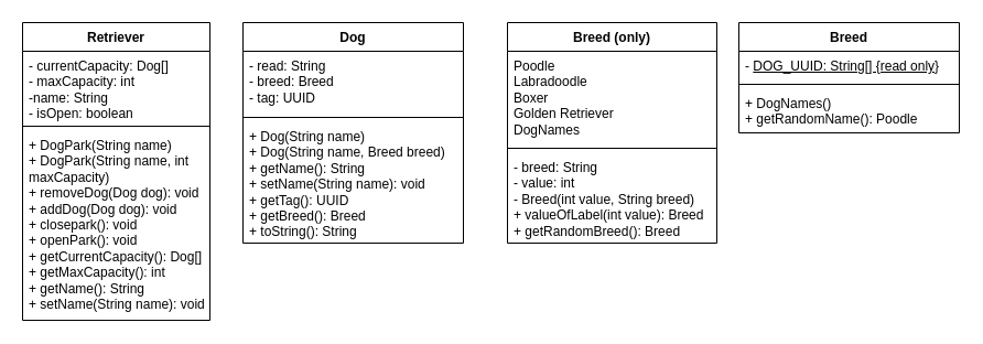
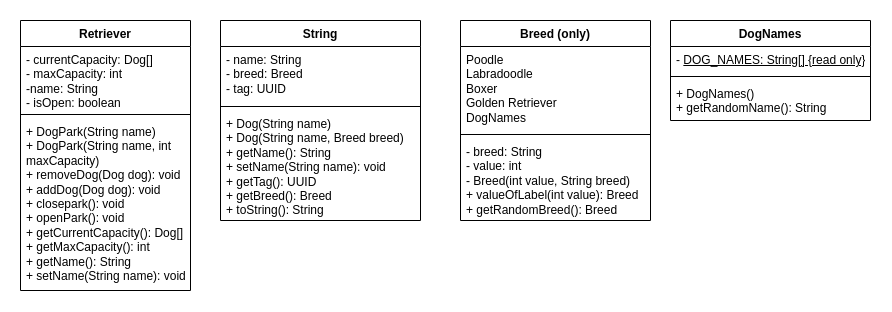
  <mxCell id="0" />
  <mxCell id="1" parent="0" />
  <mxCell id="2" value="Retriever" style="swimlane;fontStyle=1;align=center;verticalAlign=top;childLayout=stackLayout;horizontal=1;startSize=26;horizontalStack=0;resizeParent=1;resizeParentMax=0;resizeLast=0;collapsible=1;marginBottom=0;whiteSpace=wrap;html=1;" vertex="1" parent="1"><mxGeometry y="20" width="170" height="270" as="geometry" x="20" /></mxCell>
  <mxCell id="3" value="- currentCapacity: Dog[]&lt;div&gt;- maxCapacity: int&lt;/div&gt;&lt;div&gt;-name: String&lt;/div&gt;&lt;div&gt;- isOpen: boolean&lt;/div&gt;" style="text;strokeColor=none;fillColor=none;align=left;verticalAlign=top;spacingLeft=4;spacingRight=4;overflow=hidden;rotatable=0;points=[[0,0.5],[1,0.5]];portConstraint=eastwest;whiteSpace=wrap;html=1;" vertex="1" parent="2"><mxGeometry y="26" width="170" height="64" as="geometry" /></mxCell>
  <mxCell id="4" value="" style="line;strokeWidth=1;fillColor=none;align=left;verticalAlign=middle;spacingTop=-1;spacingLeft=3;spacingRight=3;rotatable=0;labelPosition=right;points=[];portConstraint=eastwest;strokeColor=inherit;" vertex="1" parent="2"><mxGeometry y="90" width="170" height="8" as="geometry" /></mxCell>
  <mxCell id="5" value="&lt;div&gt;+ DogPark(String name)&lt;/div&gt;&lt;div&gt;+ DogPark(String name, int maxCapacity)&lt;/div&gt;&lt;div&gt;+ removeDog(Dog dog): void&lt;/div&gt;&lt;div&gt;+ addDog(Dog dog): void&lt;/div&gt;+ closepark(): void&lt;div&gt;+ openPark(): void&lt;/div&gt;&lt;div&gt;+ getCurrentCapacity(): Dog[]&lt;/div&gt;&lt;div&gt;+ getMaxCapacity(): int&lt;/div&gt;&lt;div&gt;+ getName(): String&lt;/div&gt;&lt;div&gt;+ setName(String name): void&lt;/div&gt;" style="text;strokeColor=none;fillColor=none;align=left;verticalAlign=top;spacingLeft=4;spacingRight=4;overflow=hidden;rotatable=0;points=[[0,0.5],[1,0.5]];portConstraint=eastwest;whiteSpace=wrap;html=1;" vertex="1" parent="2"><mxGeometry y="98" width="170" height="172" as="geometry" /></mxCell>
- <mxCell id="6" value="Dog" style="swimlane;fontStyle=1;align=center;verticalAlign=top;childLayout=stackLayout;horizontal=1;startSize=26;horizontalStack=0;resizeParent=1;resizeParentMax=0;resizeLast=0;collapsible=1;marginBottom=0;whiteSpace=wrap;html=1;" vertex="1" parent="1"><mxGeometry x="220" y="20" width="200" height="200" as="geometry" /></mxCell>
- <mxCell id="7" value="- read: String&lt;div&gt;- breed: Breed&lt;/div&gt;&lt;div&gt;- tag: UUID&lt;/div&gt;" style="text;strokeColor=none;fillColor=none;align=left;verticalAlign=top;spacingLeft=4;spacingRight=4;overflow=hidden;rotatable=0;points=[[0,0.5],[1,0.5]];portConstraint=eastwest;whiteSpace=wrap;html=1;" vertex="1" parent="6"><mxGeometry y="26" width="200" height="56" as="geometry" /></mxCell>
+ <mxCell id="6" value="String" style="swimlane;fontStyle=1;align=center;verticalAlign=top;childLayout=stackLayout;horizontal=1;startSize=26;horizontalStack=0;resizeParent=1;resizeParentMax=0;resizeLast=0;collapsible=1;marginBottom=0;whiteSpace=wrap;html=1;" vertex="1" parent="1"><mxGeometry x="220" y="20" width="200" height="200" as="geometry" /></mxCell>
+ <mxCell id="7" value="- name: String&lt;div&gt;- breed: Breed&lt;/div&gt;&lt;div&gt;- tag: UUID&lt;/div&gt;" style="text;strokeColor=none;fillColor=none;align=left;verticalAlign=top;spacingLeft=4;spacingRight=4;overflow=hidden;rotatable=0;points=[[0,0.5],[1,0.5]];portConstraint=eastwest;whiteSpace=wrap;html=1;" vertex="1" parent="6"><mxGeometry y="26" width="200" height="56" as="geometry" /></mxCell>
  <mxCell id="8" value="" style="line;strokeWidth=1;fillColor=none;align=left;verticalAlign=middle;spacingTop=-1;spacingLeft=3;spacingRight=3;rotatable=0;labelPosition=right;points=[];portConstraint=eastwest;strokeColor=inherit;" vertex="1" parent="6"><mxGeometry y="82" width="200" height="8" as="geometry" /></mxCell>
  <mxCell id="9" value="+ Dog(String name&lt;span style=&quot;background-color: initial;&quot;&gt;)&lt;/span&gt;&lt;div&gt;+ Dog(String name, Breed breed)&lt;br&gt;&lt;div&gt;&lt;span style=&quot;background-color: initial;&quot;&gt;+ getName(): String&lt;/span&gt;&lt;/div&gt;&lt;/div&gt;&lt;div&gt;&lt;span style=&quot;background-color: initial;&quot;&gt;+ setName(String name): void&lt;/span&gt;&lt;/div&gt;&lt;div&gt;&lt;span style=&quot;background-color: initial;&quot;&gt;+ getTag(): UUID&lt;/span&gt;&lt;/div&gt;&lt;div&gt;&lt;span style=&quot;background-color: initial;&quot;&gt;+ getBreed(): Breed&lt;/span&gt;&lt;/div&gt;&lt;div&gt;&lt;span style=&quot;background-color: initial;&quot;&gt;+ toString(): String&lt;/span&gt;&lt;/div&gt;" style="text;strokeColor=none;fillColor=none;align=left;verticalAlign=top;spacingLeft=4;spacingRight=4;overflow=hidden;rotatable=0;points=[[0,0.5],[1,0.5]];portConstraint=eastwest;whiteSpace=wrap;html=1;" vertex="1" parent="6"><mxGeometry y="90" width="200" height="110" as="geometry" /></mxCell>
- <mxCell id="10" value="Breed" style="swimlane;fontStyle=1;align=center;verticalAlign=top;childLayout=stackLayout;horizontal=1;startSize=26;horizontalStack=0;resizeParent=1;resizeParentMax=0;resizeLast=0;collapsible=1;marginBottom=0;whiteSpace=wrap;html=1;" vertex="1" parent="1"><mxGeometry x="670" y="20" width="200" height="100" as="geometry" /></mxCell>
- <mxCell id="11" value="- &lt;u&gt;DOG_UUID: String[] {read only}&lt;/u&gt;" style="text;strokeColor=none;fillColor=none;align=left;verticalAlign=top;spacingLeft=4;spacingRight=4;overflow=hidden;rotatable=0;points=[[0,0.5],[1,0.5]];portConstraint=eastwest;whiteSpace=wrap;html=1;" vertex="1" parent="10"><mxGeometry y="26" width="200" height="26" as="geometry" /></mxCell>
+ <mxCell id="10" value="DogNames" style="swimlane;fontStyle=1;align=center;verticalAlign=top;childLayout=stackLayout;horizontal=1;startSize=26;horizontalStack=0;resizeParent=1;resizeParentMax=0;resizeLast=0;collapsible=1;marginBottom=0;whiteSpace=wrap;html=1;" vertex="1" parent="1"><mxGeometry x="670" y="20" width="200" height="100" as="geometry" /></mxCell>
+ <mxCell id="11" value="- &lt;u&gt;DOG_NAMES: String[] {read only}&lt;/u&gt;" style="text;strokeColor=none;fillColor=none;align=left;verticalAlign=top;spacingLeft=4;spacingRight=4;overflow=hidden;rotatable=0;points=[[0,0.5],[1,0.5]];portConstraint=eastwest;whiteSpace=wrap;html=1;" vertex="1" parent="10"><mxGeometry y="26" width="200" height="26" as="geometry" /></mxCell>
  <mxCell id="12" value="" style="line;strokeWidth=1;fillColor=none;align=left;verticalAlign=middle;spacingTop=-1;spacingLeft=3;spacingRight=3;rotatable=0;labelPosition=right;points=[];portConstraint=eastwest;strokeColor=inherit;" vertex="1" parent="10"><mxGeometry y="52" width="200" height="8" as="geometry" /></mxCell>
- <mxCell id="13" value="+ DogNames()&lt;div&gt;+ getRandomName(): Poodle&lt;/div&gt;" style="text;strokeColor=none;fillColor=none;align=left;verticalAlign=top;spacingLeft=4;spacingRight=4;overflow=hidden;rotatable=0;points=[[0,0.5],[1,0.5]];portConstraint=eastwest;whiteSpace=wrap;html=1;" vertex="1" parent="10"><mxGeometry y="60" width="200" height="40" as="geometry" /></mxCell>
+ <mxCell id="13" value="+ DogNames()&lt;div&gt;+ getRandomName(): String&lt;/div&gt;" style="text;strokeColor=none;fillColor=none;align=left;verticalAlign=top;spacingLeft=4;spacingRight=4;overflow=hidden;rotatable=0;points=[[0,0.5],[1,0.5]];portConstraint=eastwest;whiteSpace=wrap;html=1;" vertex="1" parent="10"><mxGeometry y="60" width="200" height="40" as="geometry" /></mxCell>
  <mxCell id="14" value="Breed (only)" style="swimlane;fontStyle=1;align=center;verticalAlign=top;childLayout=stackLayout;horizontal=1;startSize=26;horizontalStack=0;resizeParent=1;resizeParentMax=0;resizeLast=0;collapsible=1;marginBottom=0;whiteSpace=wrap;html=1;" vertex="1" parent="1"><mxGeometry x="460" y="20" width="190" height="200" as="geometry"><mxRectangle x="440" y="80" width="110" height="30" as="alternateBounds" /></mxGeometry></mxCell>
  <mxCell id="15" value="Poodle&lt;div&gt;Labradoodle&lt;/div&gt;&lt;div&gt;Boxer&lt;/div&gt;&lt;div&gt;Golden Retriever&lt;/div&gt;&lt;div&gt;&lt;div&gt;&lt;div&gt;DogNames&lt;/div&gt;&lt;/div&gt;&lt;/div&gt;" style="text;strokeColor=none;fillColor=none;align=left;verticalAlign=top;spacingLeft=4;spacingRight=4;overflow=hidden;rotatable=0;points=[[0,0.5],[1,0.5]];portConstraint=eastwest;whiteSpace=wrap;html=1;" vertex="1" parent="14"><mxGeometry y="26" width="190" height="84" as="geometry" /></mxCell>
  <mxCell id="16" value="" style="line;strokeWidth=1;fillColor=none;align=left;verticalAlign=middle;spacingTop=-1;spacingLeft=3;spacingRight=3;rotatable=0;labelPosition=right;points=[];portConstraint=eastwest;strokeColor=inherit;" vertex="1" parent="14"><mxGeometry y="110" width="190" height="8" as="geometry" /></mxCell>
  <mxCell id="17" value="- breed: String&lt;div&gt;- value: int&lt;br&gt;&lt;div&gt;- Breed(&lt;span style=&quot;background-color: initial;&quot;&gt;int value,&amp;nbsp;&lt;/span&gt;&lt;span style=&quot;background-color: initial;&quot;&gt;String breed)&amp;nbsp;&lt;/span&gt;&lt;/div&gt;&lt;div&gt;+ valueOfLabel(int value): Breed&lt;/div&gt;&lt;div&gt;+ getRandomBreed(): Breed&lt;/div&gt;&lt;/div&gt;" style="text;strokeColor=none;fillColor=none;align=left;verticalAlign=top;spacingLeft=4;spacingRight=4;overflow=hidden;rotatable=0;points=[[0,0.5],[1,0.5]];portConstraint=eastwest;whiteSpace=wrap;html=1;" vertex="1" parent="14"><mxGeometry y="118" width="190" height="82" as="geometry" /></mxCell>
